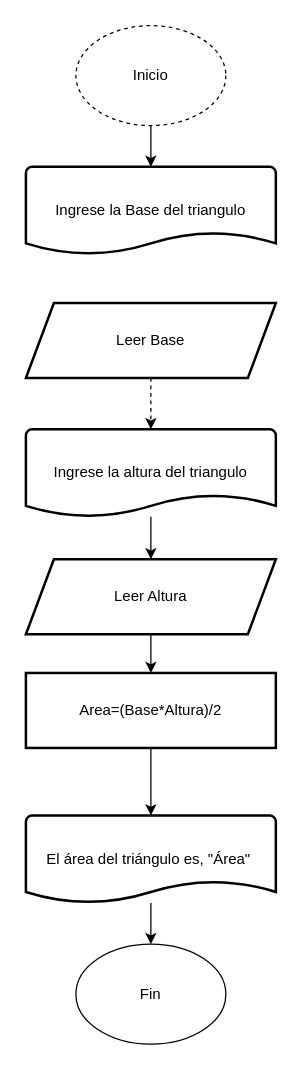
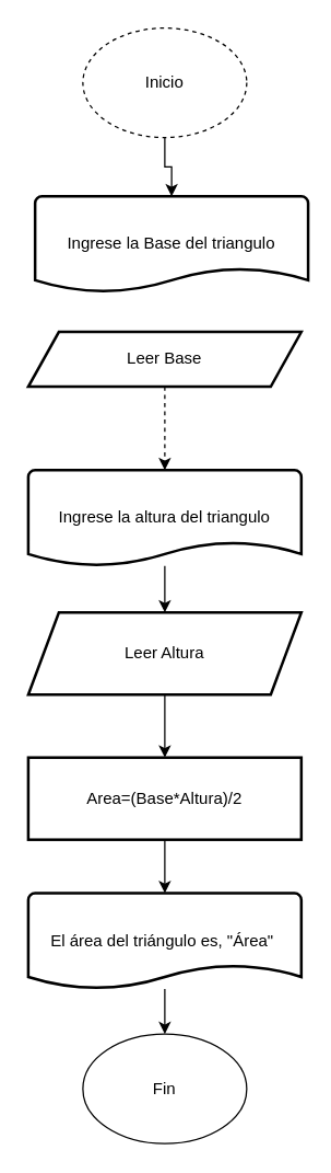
  <mxCell id="0" />
  <mxCell id="1" parent="0" />
  <mxCell id="2" value="" style="edgeStyle=orthogonalEdgeStyle;rounded=0;orthogonalLoop=1;jettySize=auto;html=1;" edge="1" parent="1" source="3" target="4"><mxGeometry relative="1" as="geometry" /></mxCell>
  <mxCell id="3" value="Inicio" style="ellipse;whiteSpace=wrap;html=1;dashed=1;" vertex="1" parent="1"><mxGeometry x="60" y="20" width="120" height="80" as="geometry" /></mxCell>
- <mxCell id="4" value="Ingrese la Base del triangulo" style="strokeWidth=2;html=1;shape=mxgraph.flowchart.document2;whiteSpace=wrap;size=0.25;" vertex="1" parent="1"><mxGeometry x="20" y="133" width="200" height="70" as="geometry" /></mxCell>
+ <mxCell id="4" value="Ingrese la Base del triangulo" style="strokeWidth=2;html=1;shape=mxgraph.flowchart.document2;whiteSpace=wrap;size=0.25;" vertex="1" parent="1"><mxGeometry x="25" y="143" width="200" height="70" as="geometry" /></mxCell>
  <mxCell id="5" value="" style="edgeStyle=orthogonalEdgeStyle;rounded=0;orthogonalLoop=1;jettySize=auto;html=1;dashed=1;" edge="1" parent="1" source="6" target="8"><mxGeometry relative="1" as="geometry" /></mxCell>
- <mxCell id="6" value="Leer Base" style="shape=parallelogram;html=1;strokeWidth=2;perimeter=parallelogramPerimeter;whiteSpace=wrap;rounded=1;arcSize=0;size=0.112;" vertex="1" parent="1"><mxGeometry x="20" y="242" width="200" height="60" as="geometry" /></mxCell>
+ <mxCell id="6" value="Leer Base" style="shape=parallelogram;html=1;strokeWidth=2;perimeter=parallelogramPerimeter;whiteSpace=wrap;rounded=1;arcSize=0;size=0.112;" vertex="1" parent="1"><mxGeometry x="20" y="242" width="200" height="40" as="geometry" /></mxCell>
  <mxCell id="7" value="" style="edgeStyle=orthogonalEdgeStyle;rounded=0;orthogonalLoop=1;jettySize=auto;html=1;" edge="1" parent="1" source="8" target="10"><mxGeometry relative="1" as="geometry" /></mxCell>
  <mxCell id="8" value="Ingrese la altura del triangulo" style="strokeWidth=2;html=1;shape=mxgraph.flowchart.document2;whiteSpace=wrap;size=0.25;" vertex="1" parent="1"><mxGeometry x="20" y="343" width="200" height="70" as="geometry" /></mxCell>
  <mxCell id="9" value="" style="edgeStyle=orthogonalEdgeStyle;rounded=0;orthogonalLoop=1;jettySize=auto;html=1;" edge="1" parent="1" source="10" target="12"><mxGeometry relative="1" as="geometry" /></mxCell>
  <mxCell id="10" value="Leer Altura" style="shape=parallelogram;html=1;strokeWidth=2;perimeter=parallelogramPerimeter;whiteSpace=wrap;rounded=1;arcSize=0;size=0.112;" vertex="1" parent="1"><mxGeometry x="20" y="447" width="200" height="60" as="geometry" /></mxCell>
  <mxCell id="11" value="" style="edgeStyle=orthogonalEdgeStyle;rounded=0;orthogonalLoop=1;jettySize=auto;html=1;" edge="1" parent="1" source="12" target="14"><mxGeometry relative="1" as="geometry" /></mxCell>
- <mxCell id="12" value="Area=(Base*Altura)/2" style="rounded=1;whiteSpace=wrap;html=1;absoluteArcSize=1;arcSize=0;strokeWidth=2;" vertex="1" parent="1"><mxGeometry x="20" y="538" width="200" height="60" as="geometry" /></mxCell>
+ <mxCell id="12" value="Area=(Base*Altura)/2" style="rounded=1;whiteSpace=wrap;html=1;absoluteArcSize=1;arcSize=0;strokeWidth=2;" vertex="1" parent="1"><mxGeometry x="20" y="553" width="200" height="60" as="geometry" /></mxCell>
  <mxCell id="13" value="" style="edgeStyle=orthogonalEdgeStyle;rounded=0;orthogonalLoop=1;jettySize=auto;html=1;" edge="1" parent="1" source="14" target="15"><mxGeometry relative="1" as="geometry" /></mxCell>
  <mxCell id="14" value="El área del triángulo es, &quot;Área&quot;&amp;nbsp;" style="strokeWidth=2;html=1;shape=mxgraph.flowchart.document2;whiteSpace=wrap;size=0.25;" vertex="1" parent="1"><mxGeometry x="20" y="652" width="200" height="70" as="geometry" /></mxCell>
  <mxCell id="15" value="Fin" style="ellipse;whiteSpace=wrap;html=1;" vertex="1" parent="1"><mxGeometry x="60" y="755" width="120" height="80" as="geometry" /></mxCell>
